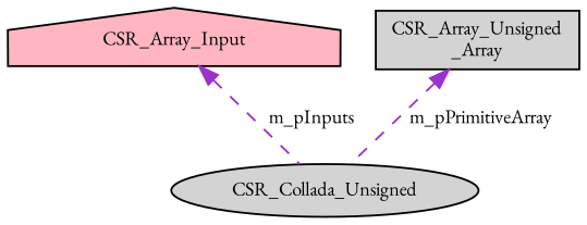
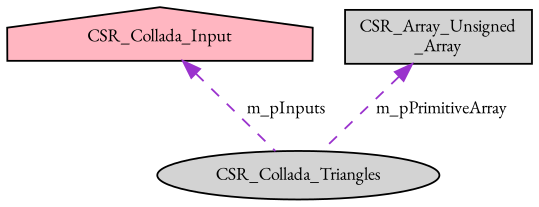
  digraph {
    fontname="EB Garamond"
    node [color=black fillcolor=lightgrey fontname="EB Garamond" fontsize=10 style=filled]
    edge [color=darkorchid3 dir=back fontname="EB Garamond" fontsize=10 labelfontname=Helvetica labelfontsize=10 style=dashed]
-   n1 [fontcolor=black height=0.2 label=CSR_Collada_Unsigned shape=ellipse width=0.4]
-   n2 [fillcolor=lightpink height=0.2 label=CSR_Array_Input shape=house width=0.4]
+   n1 [fontcolor=black height=0.2 label=CSR_Collada_Triangles shape=ellipse width=0.4]
+   n2 [fillcolor=lightpink height=0.2 label=CSR_Collada_Input shape=house width=0.4]
    n3 [height=0.2 label="CSR_Array_Unsigned\l_Array" shape=box width=0.4]
    n2 -> n1 [label=" m_pInputs"]
    n3 -> n1 [label=" m_pPrimitiveArray"]
  }
